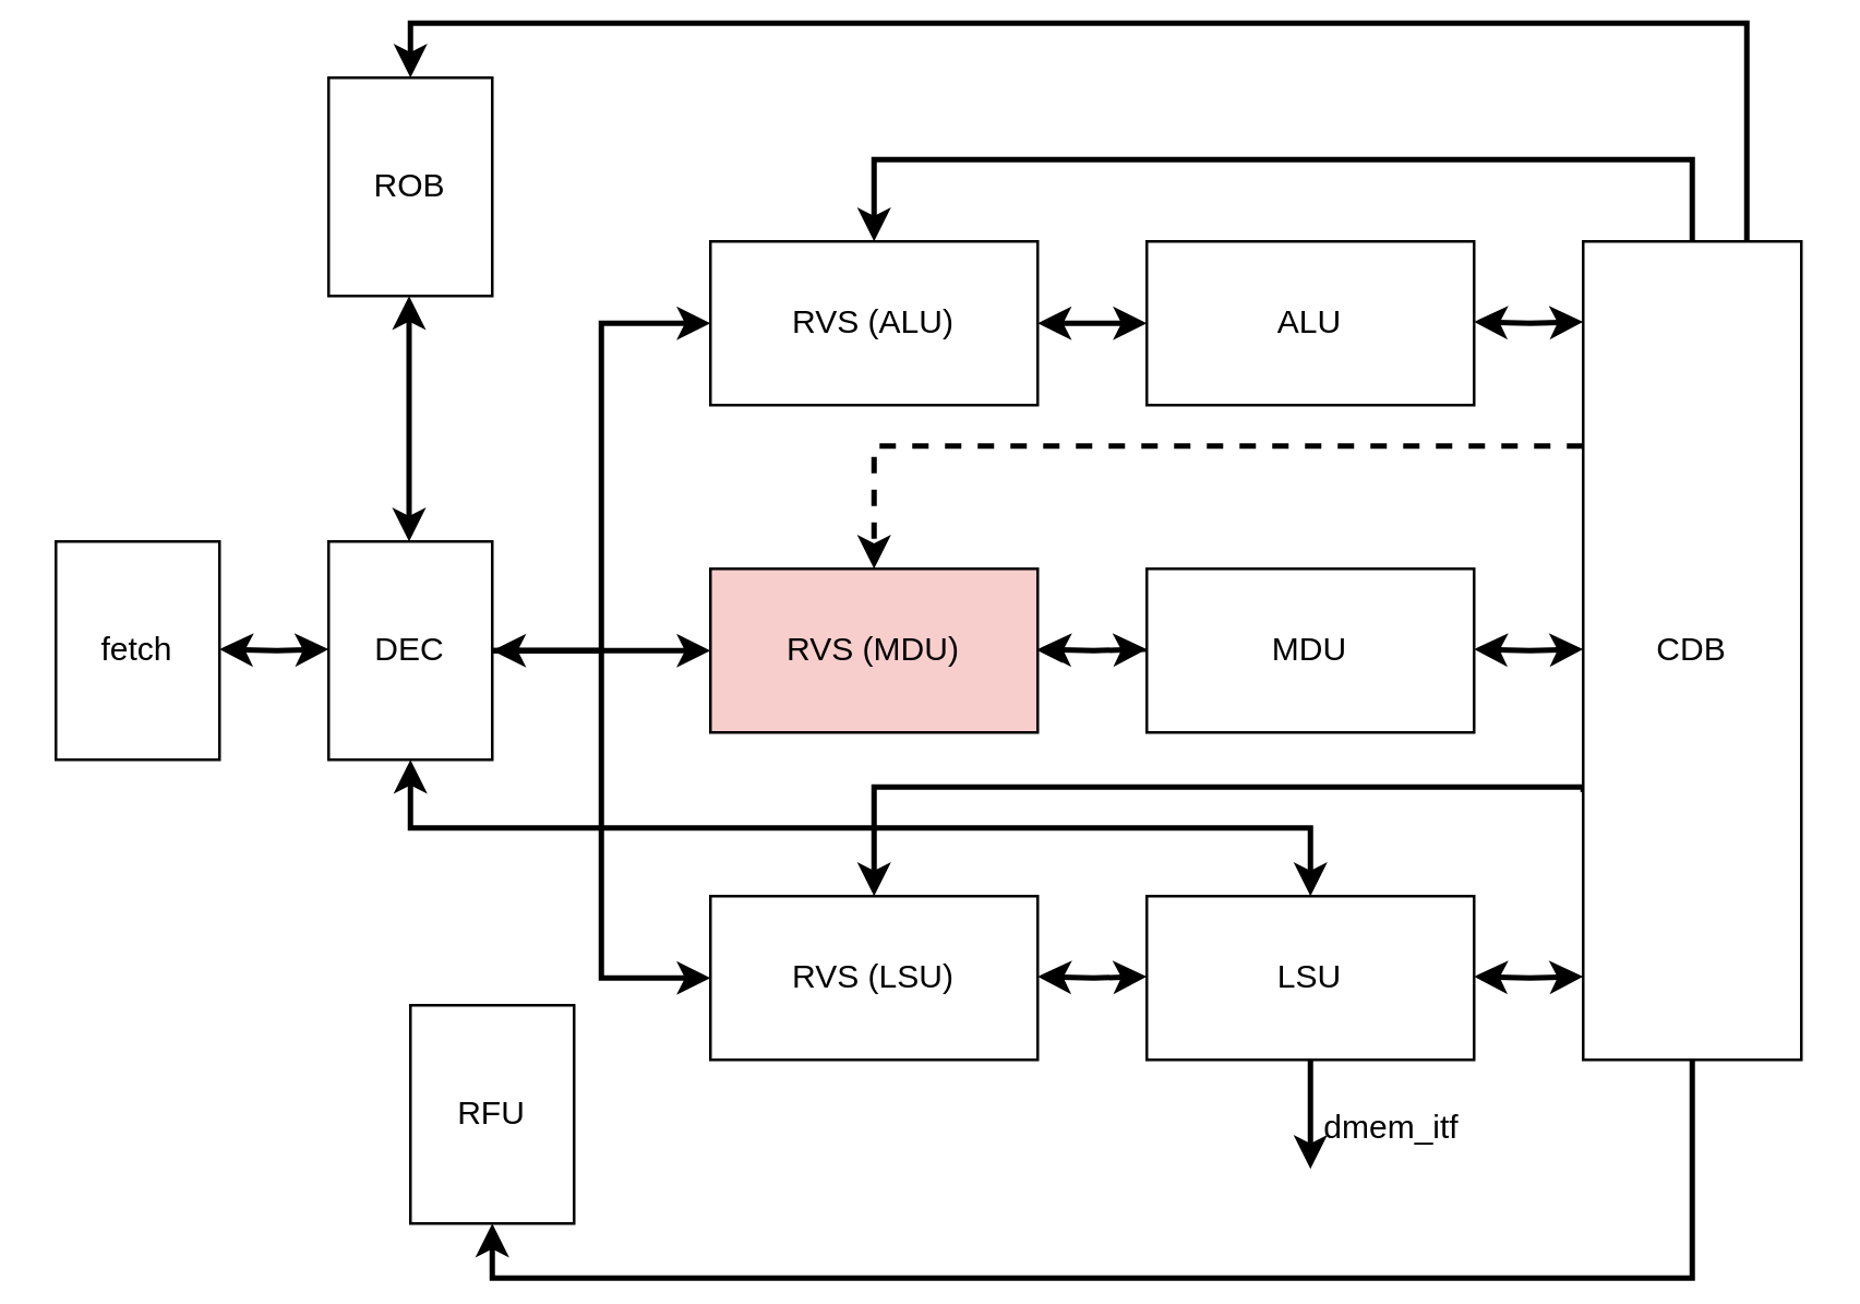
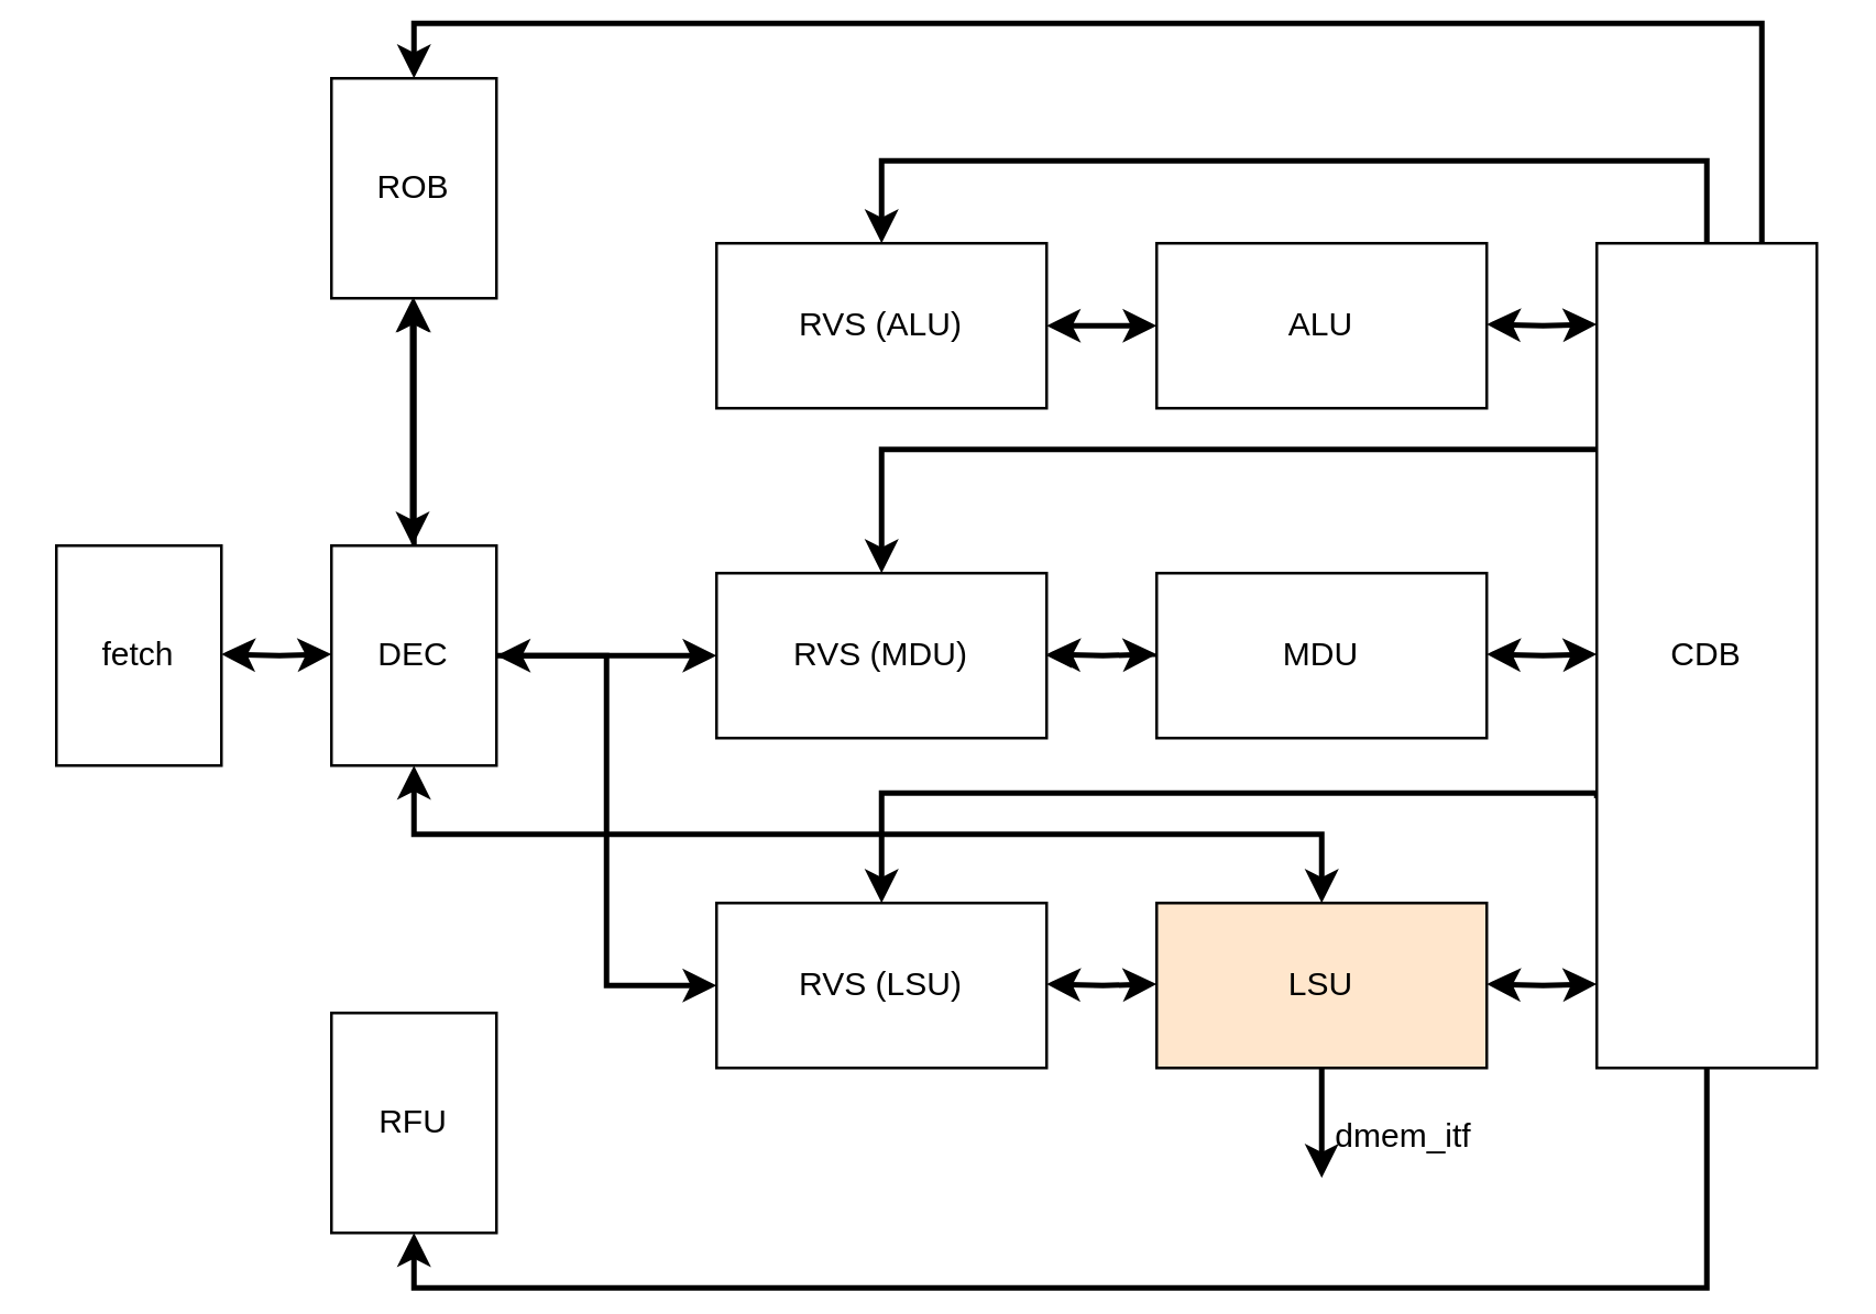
  <mxCell id="0" />
  <mxCell id="1" parent="0" />
  <mxCell id="2" value="fetch" style="whiteSpace=wrap;html=1;" parent="1" vertex="1"><mxGeometry x="20" y="190" width="60" height="80" as="geometry" /></mxCell>
  <mxCell id="3" style="edgeStyle=orthogonalEdgeStyle;rounded=0;orthogonalLoop=1;jettySize=auto;html=1;exitX=1;exitY=0.5;exitDx=0;exitDy=0;entryX=0;entryY=0.5;entryDx=0;entryDy=0;startArrow=classic;startFill=1;strokeWidth=2;" parent="1" source="7" target="10" edge="1"><mxGeometry relative="1" as="geometry" /></mxCell>
- <mxCell id="4" style="edgeStyle=orthogonalEdgeStyle;rounded=0;orthogonalLoop=1;jettySize=auto;html=1;entryX=0;entryY=0.5;entryDx=0;entryDy=0;strokeWidth=2;" parent="1" source="7" target="9" edge="1"><mxGeometry relative="1" as="geometry" /></mxCell>
+ <mxCell id="4" style="edgeStyle=orthogonalEdgeStyle;rounded=0;orthogonalLoop=1;jettySize=auto;html=1;strokeWidth=2;" parent="1" source="7" target="31" edge="1"><mxGeometry relative="1" as="geometry" /></mxCell>
  <mxCell id="5" style="edgeStyle=orthogonalEdgeStyle;rounded=0;orthogonalLoop=1;jettySize=auto;html=1;exitX=1;exitY=0.5;exitDx=0;exitDy=0;entryX=0;entryY=0.5;entryDx=0;entryDy=0;strokeWidth=2;" parent="1" source="7" target="11" edge="1"><mxGeometry relative="1" as="geometry" /></mxCell>
  <mxCell id="6" style="edgeStyle=orthogonalEdgeStyle;rounded=0;orthogonalLoop=1;jettySize=auto;html=1;exitX=0.5;exitY=1;exitDx=0;exitDy=0;startArrow=classic;startFill=1;strokeWidth=2;" parent="1" source="7" target="16" edge="1"><mxGeometry relative="1" as="geometry" /></mxCell>
  <mxCell id="7" value="DEC" style="whiteSpace=wrap;html=1;" parent="1" vertex="1"><mxGeometry x="120" y="190" width="60" height="80" as="geometry" /></mxCell>
  <mxCell id="8" style="edgeStyle=orthogonalEdgeStyle;rounded=0;orthogonalLoop=1;jettySize=auto;html=1;exitX=1;exitY=0.5;exitDx=0;exitDy=0;entryX=0;entryY=0.5;entryDx=0;entryDy=0;startArrow=classic;startFill=1;strokeWidth=2;" parent="1" source="9" target="12" edge="1"><mxGeometry relative="1" as="geometry" /></mxCell>
  <mxCell id="9" value="RVS (ALU)" style="rounded=0;whiteSpace=wrap;html=1;" parent="1" vertex="1"><mxGeometry x="260" y="80" width="120" height="60" as="geometry" /></mxCell>
- <mxCell id="10" value="RVS (MDU)" style="rounded=0;whiteSpace=wrap;html=1;fillColor=#f8cecc;" parent="1" vertex="1"><mxGeometry x="260" y="200" width="120" height="60" as="geometry" /></mxCell>
+ <mxCell id="10" value="RVS (MDU)" style="rounded=0;whiteSpace=wrap;html=1;" parent="1" vertex="1"><mxGeometry x="260" y="200" width="120" height="60" as="geometry" /></mxCell>
  <mxCell id="11" value="RVS (LSU)" style="rounded=0;whiteSpace=wrap;html=1;" parent="1" vertex="1"><mxGeometry x="260" y="320" width="120" height="60" as="geometry" /></mxCell>
  <mxCell id="12" value="ALU" style="rounded=0;whiteSpace=wrap;html=1;" parent="1" vertex="1"><mxGeometry x="420" y="80" width="120" height="60" as="geometry" /></mxCell>
  <mxCell id="13" value="" style="edgeStyle=orthogonalEdgeStyle;rounded=0;orthogonalLoop=1;jettySize=auto;html=1;" parent="1" source="14" target="10" edge="1"><mxGeometry relative="1" as="geometry" /></mxCell>
  <mxCell id="14" value="MDU" style="rounded=0;whiteSpace=wrap;html=1;" parent="1" vertex="1"><mxGeometry x="420" y="200" width="120" height="60" as="geometry" /></mxCell>
  <mxCell id="15" style="edgeStyle=orthogonalEdgeStyle;rounded=0;orthogonalLoop=1;jettySize=auto;html=1;exitX=0.5;exitY=1;exitDx=0;exitDy=0;strokeWidth=2;" parent="1" source="16" edge="1"><mxGeometry relative="1" as="geometry"><mxPoint x="480" y="420" as="targetPoint" /></mxGeometry></mxCell>
- <mxCell id="16" value="LSU" style="rounded=0;whiteSpace=wrap;html=1;" parent="1" vertex="1"><mxGeometry x="420" y="320" width="120" height="60" as="geometry" /></mxCell>
+ <mxCell id="16" value="LSU" style="rounded=0;whiteSpace=wrap;html=1;fillColor=#ffe6cc;" parent="1" vertex="1"><mxGeometry x="420" y="320" width="120" height="60" as="geometry" /></mxCell>
  <mxCell id="17" style="edgeStyle=orthogonalEdgeStyle;rounded=0;orthogonalLoop=1;jettySize=auto;html=1;exitX=0.5;exitY=0;exitDx=0;exitDy=0;entryX=0.5;entryY=0;entryDx=0;entryDy=0;strokeWidth=2;" parent="1" source="22" target="9" edge="1"><mxGeometry relative="1" as="geometry"><Array as="points"><mxPoint x="620" y="50" /><mxPoint x="320" y="50" /></Array></mxGeometry></mxCell>
- <mxCell id="18" style="edgeStyle=orthogonalEdgeStyle;rounded=0;orthogonalLoop=1;jettySize=auto;html=1;exitX=0;exitY=0.25;exitDx=0;exitDy=0;entryX=0.5;entryY=0;entryDx=0;entryDy=0;strokeWidth=2;dashed=1;" parent="1" source="22" target="10" edge="1"><mxGeometry relative="1" as="geometry" /></mxCell>
+ <mxCell id="18" style="edgeStyle=orthogonalEdgeStyle;rounded=0;orthogonalLoop=1;jettySize=auto;html=1;exitX=0;exitY=0.25;exitDx=0;exitDy=0;entryX=0.5;entryY=0;entryDx=0;entryDy=0;strokeWidth=2;" parent="1" source="22" target="10" edge="1"><mxGeometry relative="1" as="geometry" /></mxCell>
  <mxCell id="19" style="edgeStyle=orthogonalEdgeStyle;rounded=0;orthogonalLoop=1;jettySize=auto;html=1;exitX=0.5;exitY=1;exitDx=0;exitDy=0;entryX=0.5;entryY=1;entryDx=0;entryDy=0;strokeWidth=2;" parent="1" source="22" target="29" edge="1"><mxGeometry relative="1" as="geometry" /></mxCell>
  <mxCell id="20" style="edgeStyle=orthogonalEdgeStyle;rounded=0;orthogonalLoop=1;jettySize=auto;html=1;exitX=0;exitY=0.673;exitDx=0;exitDy=0;entryX=0.5;entryY=0;entryDx=0;entryDy=0;strokeWidth=2;exitPerimeter=0;" parent="1" source="22" target="11" edge="1"><mxGeometry relative="1" as="geometry"><Array as="points"><mxPoint x="580" y="280" /><mxPoint x="320" y="280" /></Array></mxGeometry></mxCell>
  <mxCell id="21" style="edgeStyle=orthogonalEdgeStyle;rounded=0;orthogonalLoop=1;jettySize=auto;html=1;exitX=0.75;exitY=0;exitDx=0;exitDy=0;entryX=0.5;entryY=0;entryDx=0;entryDy=0;strokeWidth=2;" edge="1" parent="1" source="22" target="31"><mxGeometry relative="1" as="geometry" /></mxCell>
  <mxCell id="22" value="CDB" style="rounded=0;whiteSpace=wrap;html=1;" parent="1" vertex="1"><mxGeometry x="580" y="80" width="80" height="300" as="geometry" /></mxCell>
  <mxCell id="23" style="edgeStyle=orthogonalEdgeStyle;rounded=0;orthogonalLoop=1;jettySize=auto;html=1;exitX=1;exitY=0.5;exitDx=0;exitDy=0;entryX=0;entryY=0.5;entryDx=0;entryDy=0;startArrow=classic;startFill=1;strokeWidth=2;" parent="1" edge="1"><mxGeometry relative="1" as="geometry"><mxPoint x="380" y="229.5" as="sourcePoint" /><mxPoint x="420" y="229.5" as="targetPoint" /></mxGeometry></mxCell>
  <mxCell id="24" style="edgeStyle=orthogonalEdgeStyle;rounded=0;orthogonalLoop=1;jettySize=auto;html=1;exitX=1;exitY=0.5;exitDx=0;exitDy=0;entryX=0;entryY=0.5;entryDx=0;entryDy=0;startArrow=classic;startFill=1;strokeWidth=2;" parent="1" edge="1"><mxGeometry relative="1" as="geometry"><mxPoint x="380" y="349.5" as="sourcePoint" /><mxPoint x="420" y="349.5" as="targetPoint" /></mxGeometry></mxCell>
  <mxCell id="25" style="edgeStyle=orthogonalEdgeStyle;rounded=0;orthogonalLoop=1;jettySize=auto;html=1;exitX=1;exitY=0.5;exitDx=0;exitDy=0;entryX=0;entryY=0.5;entryDx=0;entryDy=0;startArrow=classic;startFill=1;strokeWidth=2;" parent="1" edge="1"><mxGeometry relative="1" as="geometry"><mxPoint x="540" y="109.5" as="sourcePoint" /><mxPoint x="580" y="109.5" as="targetPoint" /></mxGeometry></mxCell>
  <mxCell id="26" style="edgeStyle=orthogonalEdgeStyle;rounded=0;orthogonalLoop=1;jettySize=auto;html=1;exitX=1;exitY=0.5;exitDx=0;exitDy=0;entryX=0;entryY=0.5;entryDx=0;entryDy=0;startArrow=classic;startFill=1;strokeWidth=2;" parent="1" edge="1"><mxGeometry relative="1" as="geometry"><mxPoint x="540" y="229.5" as="sourcePoint" /><mxPoint x="580" y="229.5" as="targetPoint" /></mxGeometry></mxCell>
  <mxCell id="27" style="edgeStyle=orthogonalEdgeStyle;rounded=0;orthogonalLoop=1;jettySize=auto;html=1;exitX=1;exitY=0.5;exitDx=0;exitDy=0;entryX=0;entryY=0.5;entryDx=0;entryDy=0;startArrow=classic;startFill=1;strokeWidth=2;" parent="1" edge="1"><mxGeometry relative="1" as="geometry"><mxPoint x="540" y="349.5" as="sourcePoint" /><mxPoint x="580" y="349.5" as="targetPoint" /></mxGeometry></mxCell>
  <mxCell id="28" style="edgeStyle=orthogonalEdgeStyle;rounded=0;orthogonalLoop=1;jettySize=auto;html=1;exitX=1;exitY=0.5;exitDx=0;exitDy=0;entryX=0;entryY=0.5;entryDx=0;entryDy=0;startArrow=classic;startFill=1;strokeWidth=2;" parent="1" edge="1"><mxGeometry relative="1" as="geometry"><mxPoint x="80" y="229.5" as="sourcePoint" /><mxPoint x="120" y="229.5" as="targetPoint" /></mxGeometry></mxCell>
- <mxCell id="29" value="RFU" style="whiteSpace=wrap;html=1;" parent="1" vertex="1"><mxGeometry x="150" y="360" width="60" height="80" as="geometry" /></mxCell>
+ <mxCell id="29" value="RFU" style="whiteSpace=wrap;html=1;" parent="1" vertex="1"><mxGeometry x="120" y="360" width="60" height="80" as="geometry" /></mxCell>
  <mxCell id="30" value="dmem_itf" style="text;html=1;align=center;verticalAlign=middle;whiteSpace=wrap;rounded=0;" parent="1" vertex="1"><mxGeometry x="480" y="390" width="60" height="30" as="geometry" /></mxCell>
  <mxCell id="31" value="ROB" style="whiteSpace=wrap;html=1;" vertex="1" parent="1"><mxGeometry x="120" y="20" width="60" height="80" as="geometry" /></mxCell>
  <mxCell id="32" style="edgeStyle=orthogonalEdgeStyle;rounded=0;orthogonalLoop=1;jettySize=auto;html=1;exitX=0.5;exitY=1;exitDx=0;exitDy=0;startArrow=classic;startFill=1;strokeWidth=2;" edge="1" parent="1"><mxGeometry relative="1" as="geometry"><mxPoint x="149.5" y="100" as="sourcePoint" /><mxPoint x="149.5" y="190" as="targetPoint" /></mxGeometry></mxCell>
